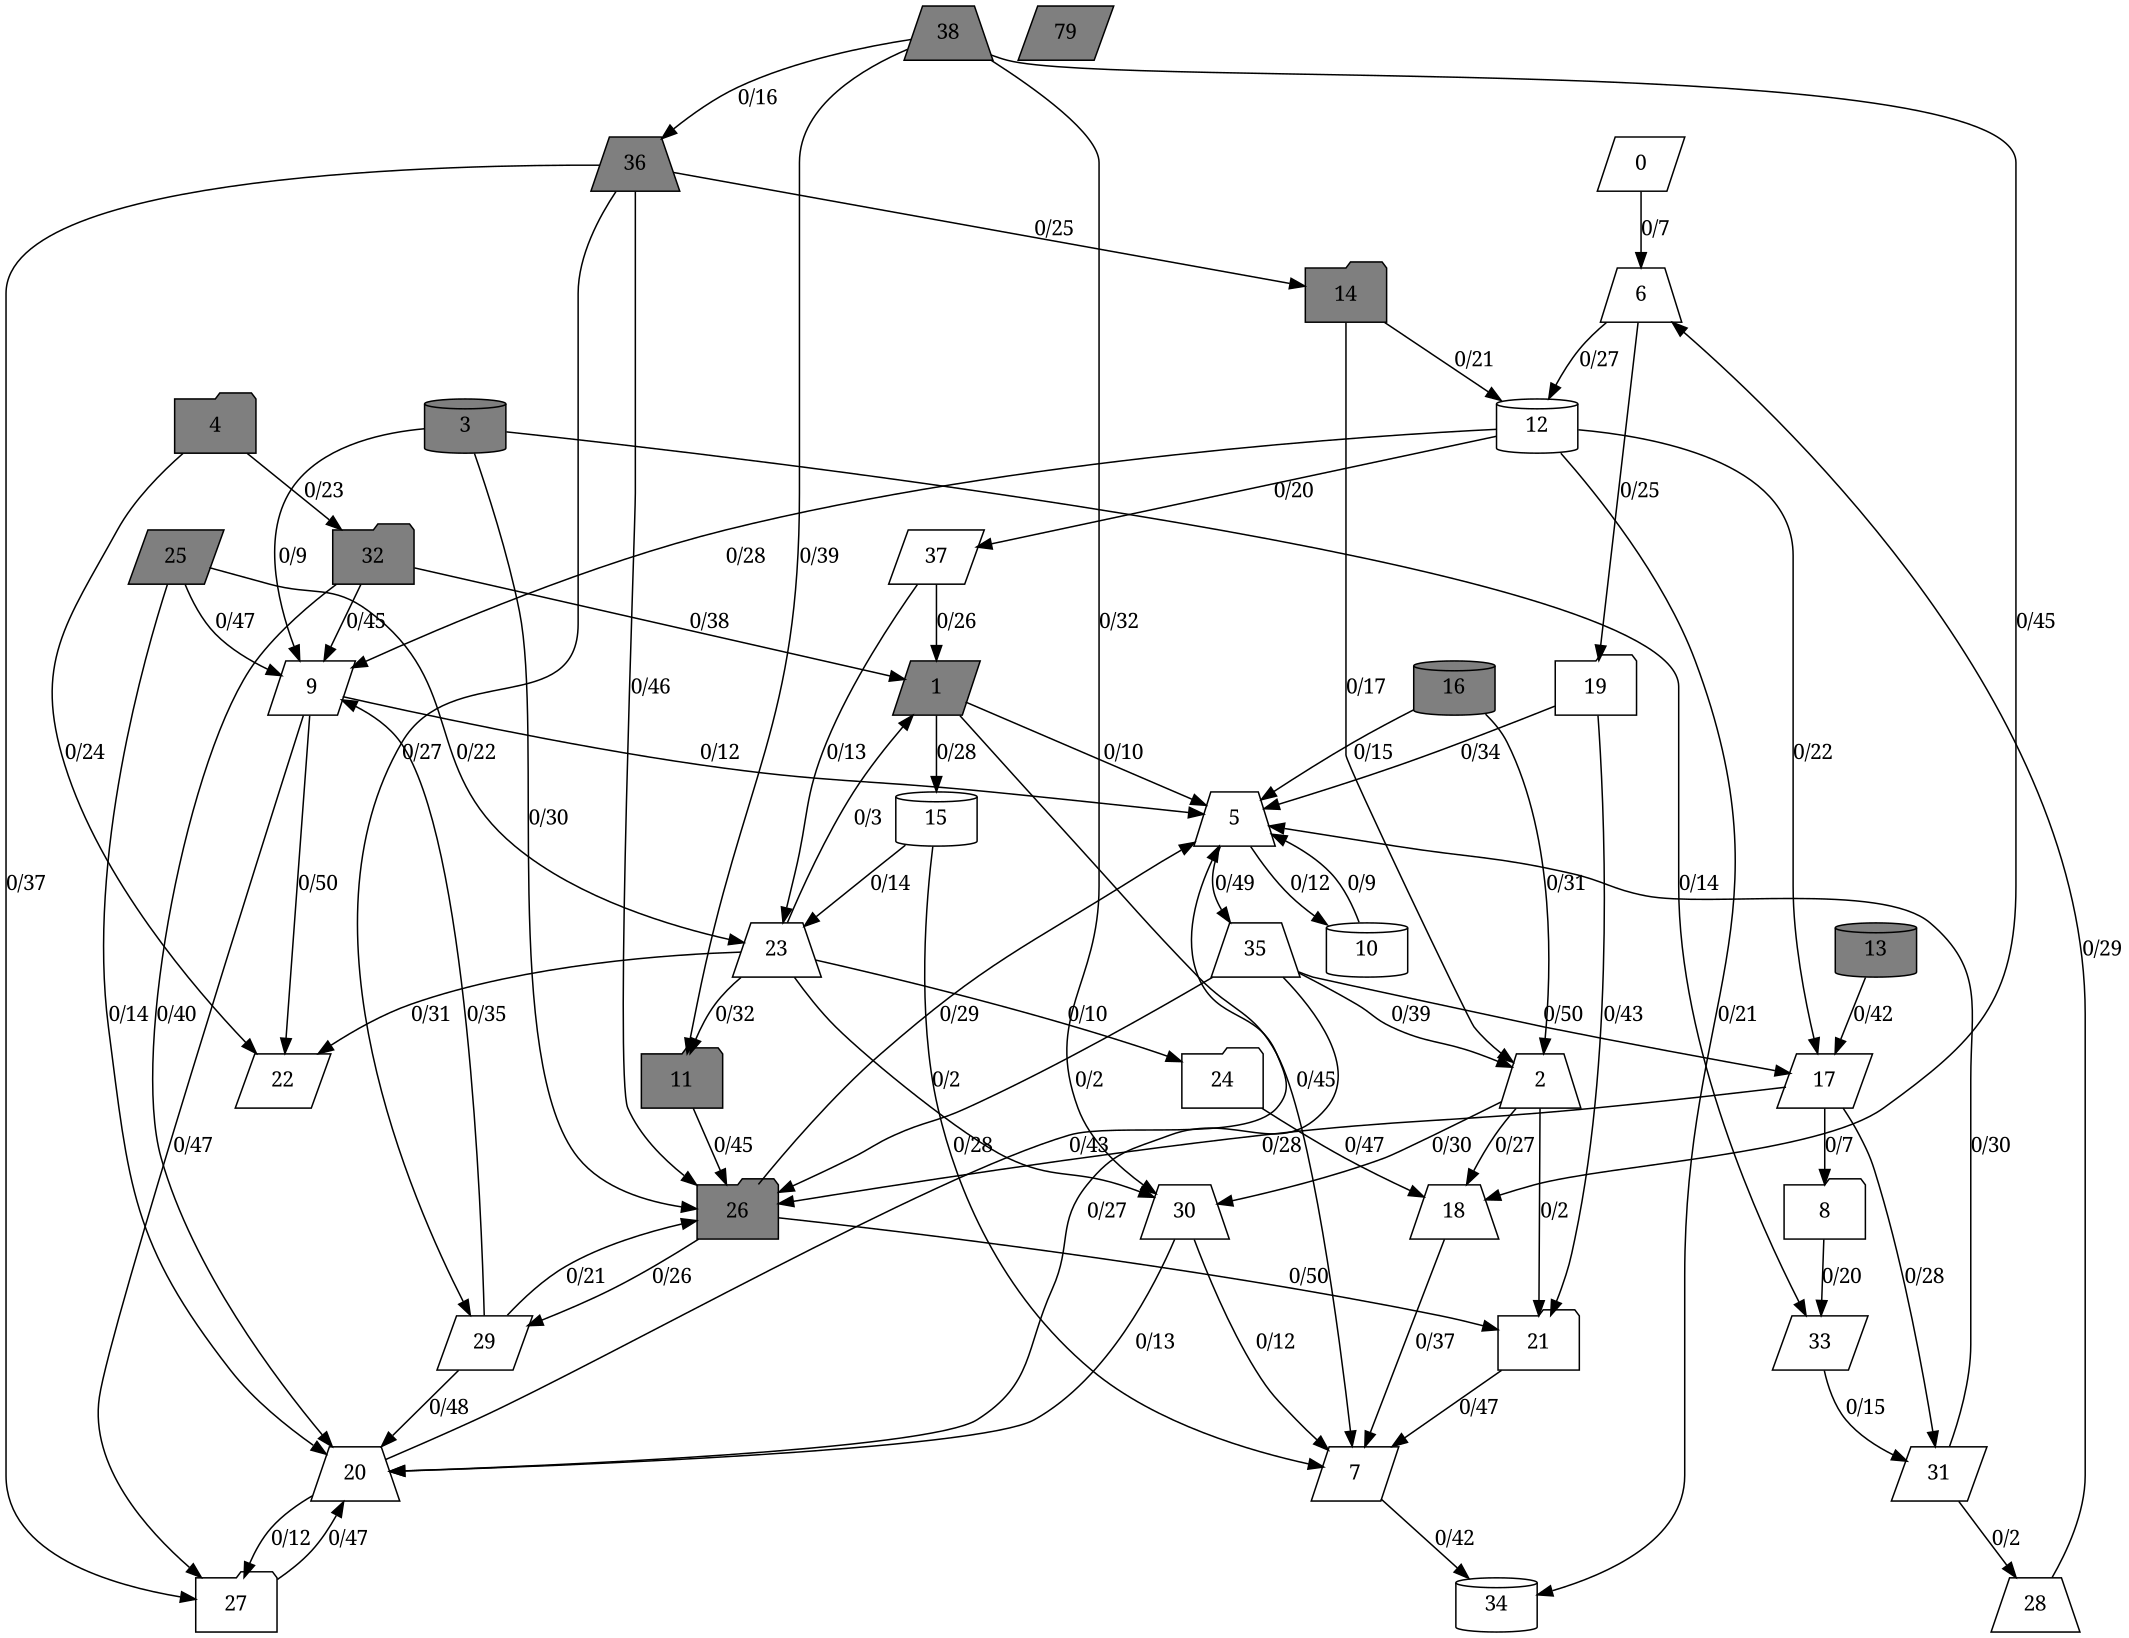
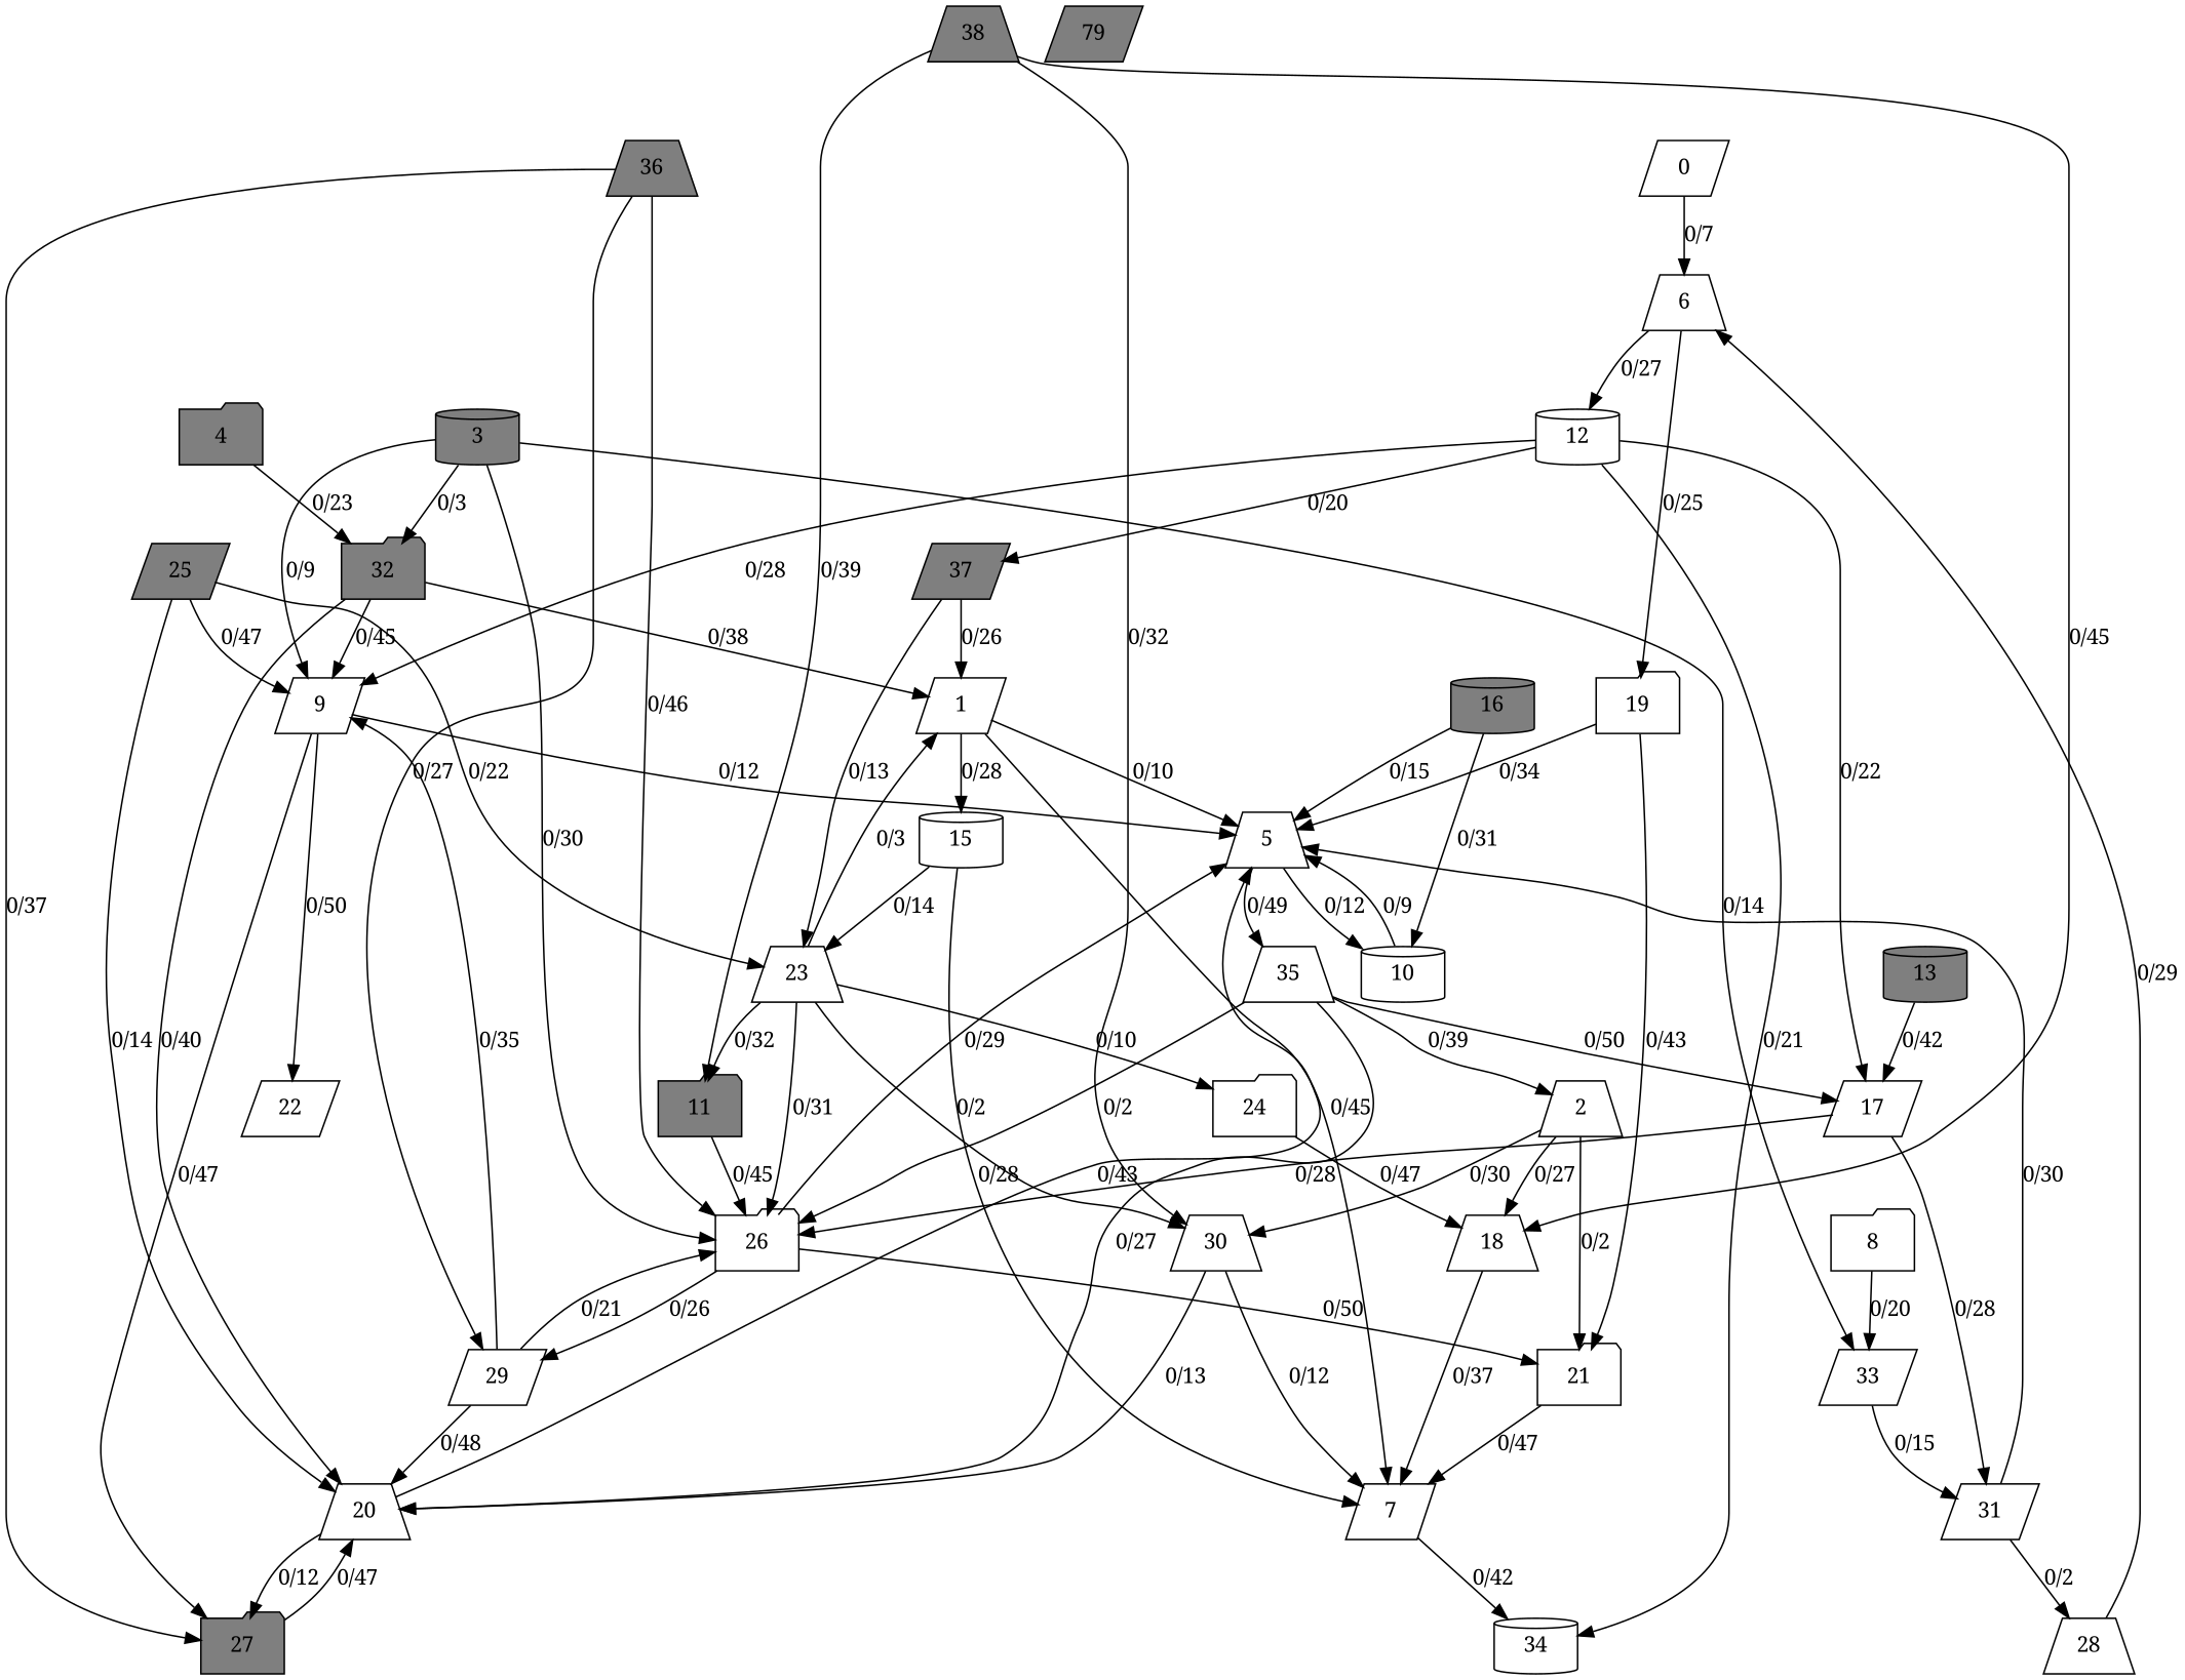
  digraph {
    fontname="Noto Serif"
    node [fillcolor=grey100 fontname="Noto Serif" shape=parallelogram style=filled]
    edge [fontname="Noto Serif"]
    6 [shape=trapezium]
    0
    12 [shape=cylinder]
    19 [shape=folder]
    34 [shape=cylinder]
    9
    17
-   37
+   37 [fillcolor=grey50]
    5 [shape=trapezium]
    21 [shape=folder]
-   1 [fillcolor=grey50]
+   1
    7
    15 [shape=cylinder]
    10 [shape=cylinder]
    35 [shape=trapezium]
    23 [shape=trapezium]
-   26 [fillcolor=grey50 shape=folder]
+   26 [shape=folder]
    29
    2 [shape=trapezium]
    20 [shape=trapezium]
    30 [shape=trapezium]
    22
    11 [fillcolor=grey50 shape=folder]
    24 [shape=folder]
    18 [shape=trapezium]
-   27 [shape=folder]
+   27 [fillcolor=grey50 shape=folder]
    3 [fillcolor=grey50 shape=cylinder]
    32 [fillcolor=grey50 shape=folder]
    33
    31
    28 [shape=trapezium]
    4 [fillcolor=grey50 shape=folder]
    8 [shape=folder]
    13 [fillcolor=grey50 shape=cylinder]
-   14 [fillcolor=grey50 shape=folder]
    16 [fillcolor=grey50 shape=cylinder]
    25 [fillcolor=grey50]
    36 [fillcolor=grey50 shape=trapezium]
    38 [fillcolor=grey50 shape=trapezium]
    n40 [fillcolor=grey50 label=79]
    6 -> 12 [label="0/27"]
    6 -> 19 [label="0/25"]
    0 -> 6 [label="0/7"]
    12 -> 34 [label="0/21"]
    12 -> 9 [label="0/28"]
    12 -> 17 [label="0/22"]
    12 -> 37 [label="0/20"]
    19 -> 5 [label="0/34"]
    19 -> 21 [label="0/43"]
    9 -> 5 [label="0/12"]
    9 -> 22 [label="0/50"]
    9 -> 27 [label="0/47"]
    17 -> 26 [label="0/28"]
    17 -> 31 [label="0/28"]
-   17 -> 8 [label="0/7"]
    37 -> 1 [label="0/26"]
    37 -> 23 [label="0/13"]
    5 -> 10 [label="0/12"]
    5 -> 35 [label="0/49"]
    21 -> 7 [label="0/47"]
    1 -> 5 [label="0/10"]
    1 -> 7 [label="0/45"]
    1 -> 15 [label="0/28"]
    7 -> 34 [label="0/42"]
    15 -> 7 [label="0/28"]
    15 -> 23 [label="0/14"]
    10 -> 5 [label="0/9"]
    35 -> 17 [label="0/50"]
    35 -> 26 [label="0/2"]
    35 -> 2 [label="0/39"]
    35 -> 20 [label="0/27"]
    23 -> 1 [label="0/3"]
    23 -> 30 [label="0/2"]
-   23 -> 22 [label="0/31"]
+   23 -> 26 [label="0/31"]
    23 -> 11 [label="0/32"]
    23 -> 24 [label="0/10"]
    26 -> 5 [label="0/29"]
    26 -> 21 [label="0/50"]
    26 -> 29 [label="0/26"]
    29 -> 9 [label="0/35"]
    29 -> 26 [label="0/21"]
    29 -> 20 [label="0/48"]
    2 -> 21 [label="0/2"]
    2 -> 30 [label="0/30"]
    2 -> 18 [label="0/27"]
    20 -> 5 [label="0/43"]
    20 -> 27 [label="0/12"]
    30 -> 7 [label="0/12"]
    30 -> 20 [label="0/13"]
    11 -> 26 [label="0/45"]
    24 -> 18 [label="0/47"]
    18 -> 7 [label="0/37"]
    27 -> 20 [label="0/47"]
    3 -> 9 [label="0/9"]
    3 -> 26 [label="0/30"]
+   3 -> 32 [label="0/3"]
    3 -> 33 [label="0/14"]
    32 -> 9 [label="0/45"]
    32 -> 1 [label="0/38"]
    32 -> 20 [label="0/40"]
    33 -> 31 [label="0/15"]
    31 -> 5 [label="0/30"]
    31 -> 28 [label="0/2"]
    28 -> 6 [label="0/29"]
-   4 -> 22 [label="0/24"]
    4 -> 32 [label="0/23"]
    8 -> 33 [label="0/20"]
    13 -> 17 [label="0/42"]
-   14 -> 12 [label="0/21"]
-   14 -> 2 [label="0/17"]
    16 -> 5 [label="0/15"]
-   16 -> 2 [label="0/31"]
+   16 -> 10 [label="0/31"]
    25 -> 9 [label="0/47"]
    25 -> 23 [label="0/22"]
    25 -> 20 [label="0/14"]
    36 -> 26 [label="0/46"]
    36 -> 29 [label="0/27"]
    36 -> 27 [label="0/37"]
-   36 -> 14 [label="0/25"]
    38 -> 30 [label="0/32"]
    38 -> 11 [label="0/39"]
    38 -> 18 [label="0/45"]
-   38 -> 36 [label="0/16"]
  }
